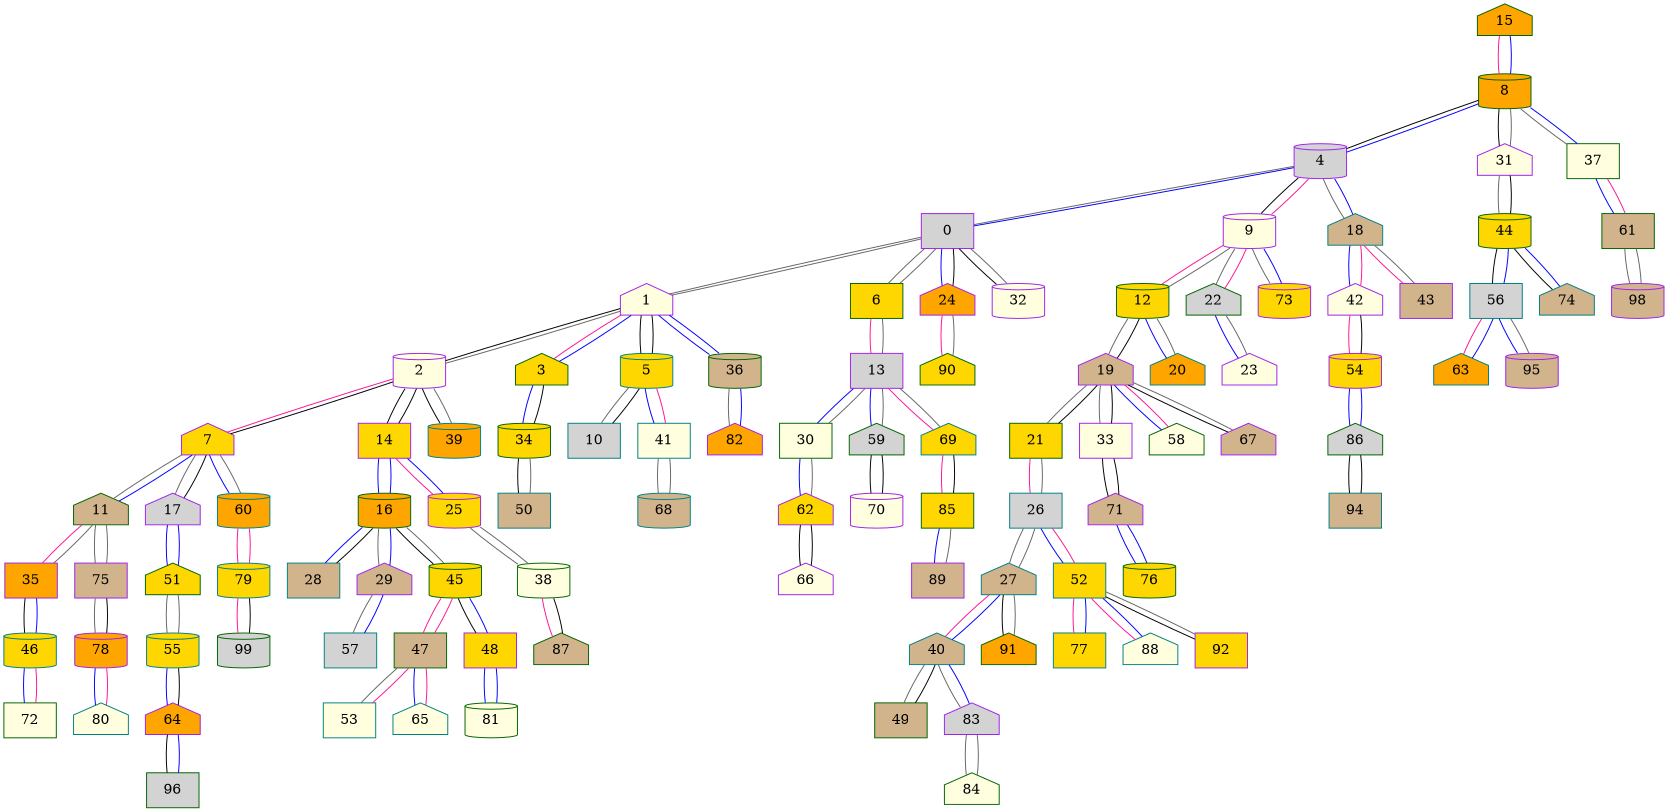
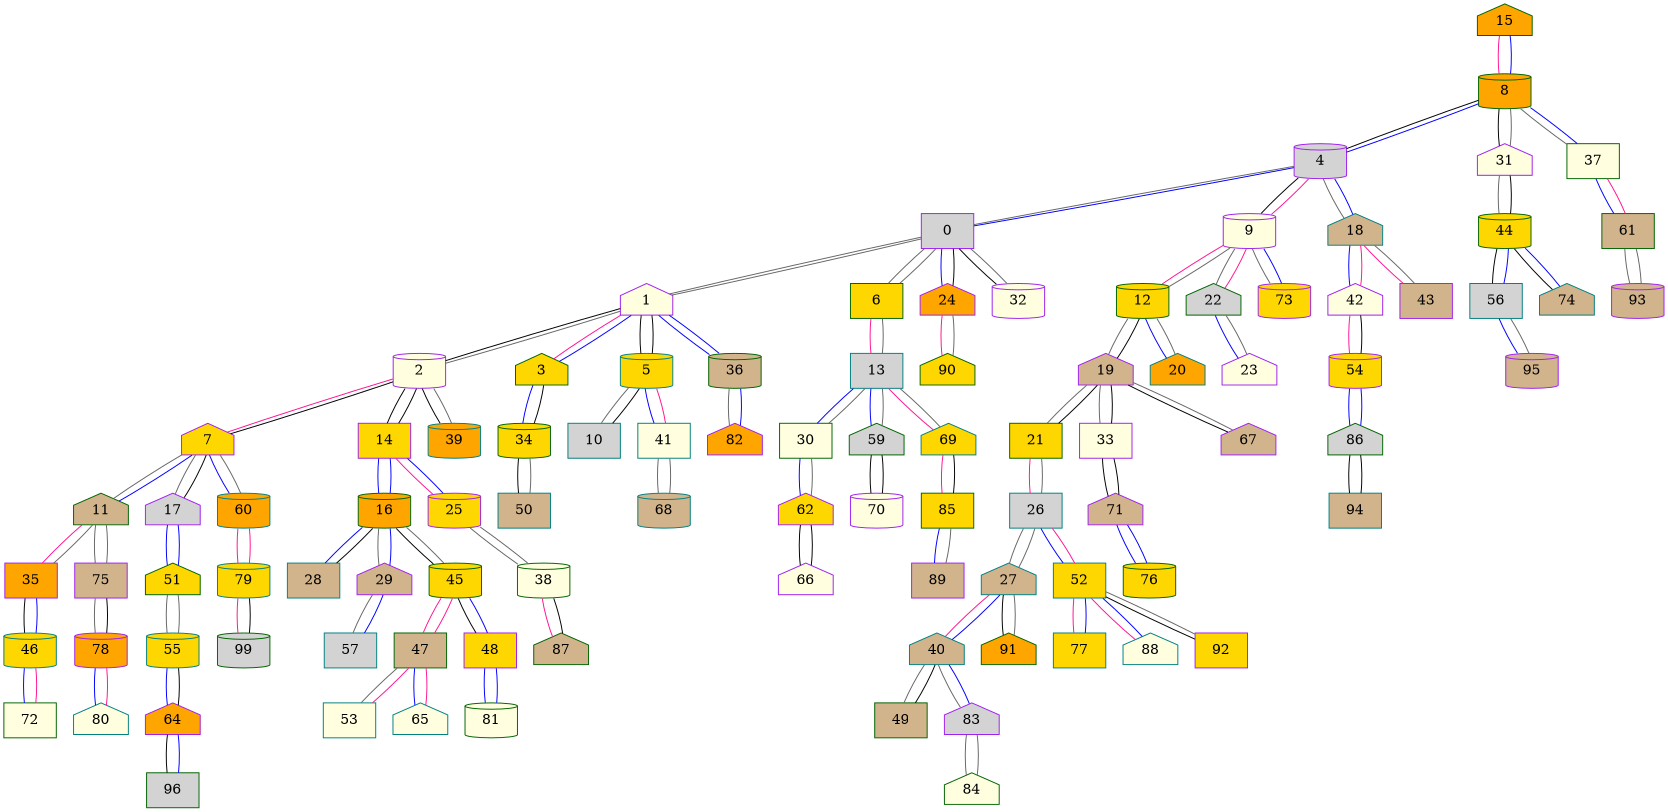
  graph {
    fontname="DejaVu Serif"
    node [color=purple fillcolor=gold fontname="DejaVu Serif" shape=house style=filled]
    edge [color=gray40 fontname="DejaVu Serif"]
    15 [color=darkgreen fillcolor=orange]
    8 [color=darkgreen fillcolor=orange shape=cylinder]
    4 [fillcolor=lightgrey shape=cylinder]
    31 [fillcolor=lightyellow]
    37 [color=darkgreen fillcolor=lightyellow shape=box]
    0 [fillcolor=lightgrey shape=box]
    9 [fillcolor=lightyellow shape=cylinder]
    18 [color=teal fillcolor=tan]
    44 [color=darkgreen shape=cylinder]
    61 [color=darkgreen fillcolor=tan shape=box]
    1 [fillcolor=lightyellow]
    6 [color=darkgreen shape=box]
    24 [fillcolor=orange]
    32 [fillcolor=lightyellow shape=cylinder]
    12 [color=darkgreen shape=cylinder]
    22 [color=darkgreen fillcolor=lightgrey]
    73 [shape=cylinder]
    42 [fillcolor=lightyellow]
    43 [fillcolor=tan shape=box]
    56 [color=teal fillcolor=lightgrey shape=box]
    74 [color=teal fillcolor=tan]
-   93 [fillcolor=tan shape=cylinder label=98]
+   93 [fillcolor=tan shape=cylinder]
    2 [fillcolor=lightyellow shape=cylinder]
    3 [color=darkgreen]
    5 [color=teal shape=cylinder]
    36 [color=darkgreen fillcolor=tan shape=cylinder]
-   13 [fillcolor=lightgrey shape=box]
+   13 [color=teal fillcolor=lightgrey shape=box]
    90 [color=darkgreen]
    19 [fillcolor=tan]
    20 [color=teal fillcolor=orange]
    23 [fillcolor=lightyellow]
    54 [shape=cylinder]
    7
    14 [shape=box]
    39 [color=teal fillcolor=orange shape=cylinder]
    34 [color=darkgreen shape=cylinder]
    10 [color=teal fillcolor=lightgrey shape=box]
    41 [color=teal fillcolor=lightyellow shape=box]
    82 [fillcolor=orange]
    30 [color=darkgreen fillcolor=lightyellow shape=box]
    59 [color=darkgreen fillcolor=lightgrey]
    69 [color=teal]
    11 [color=darkgreen fillcolor=tan]
    17 [fillcolor=lightgrey]
    60 [color=teal fillcolor=orange shape=cylinder]
    16 [color=darkgreen fillcolor=orange shape=cylinder]
    25 [shape=cylinder]
    50 [color=teal fillcolor=tan shape=box]
    68 [color=teal fillcolor=tan shape=cylinder]
    35 [fillcolor=orange shape=box]
    75 [fillcolor=tan shape=box]
    51 [color=darkgreen]
    79 [color=teal shape=cylinder]
    28 [color=teal fillcolor=tan shape=box]
    29 [fillcolor=tan]
    45 [color=darkgreen shape=cylinder]
    38 [color=darkgreen fillcolor=lightyellow shape=cylinder]
    46 [color=teal shape=cylinder]
    78 [fillcolor=orange shape=cylinder]
    55 [color=teal shape=cylinder]
    99 [color=darkgreen fillcolor=lightgrey shape=cylinder]
    72 [color=darkgreen fillcolor=lightyellow shape=box]
    80 [color=teal fillcolor=lightyellow]
    64 [fillcolor=orange]
    96 [color=darkgreen fillcolor=lightgrey shape=box]
    57 [color=teal fillcolor=lightgrey shape=box]
    47 [color=darkgreen fillcolor=tan shape=box]
    48 [shape=box]
    87 [color=darkgreen fillcolor=tan]
    53 [color=teal fillcolor=lightyellow shape=box]
    65 [color=teal fillcolor=lightyellow]
    81 [color=darkgreen fillcolor=lightyellow shape=cylinder]
    62
    70 [fillcolor=lightyellow shape=cylinder]
    85 [color=darkgreen shape=box]
    66 [fillcolor=lightyellow]
    89 [fillcolor=tan shape=box]
    21 [color=darkgreen shape=box]
    33 [fillcolor=lightyellow shape=box]
-   58 [color=darkgreen fillcolor=lightyellow]
    67 [fillcolor=tan]
    26 [color=teal fillcolor=lightgrey shape=box]
    71 [fillcolor=tan]
    27 [color=teal fillcolor=tan]
    52 [color=teal shape=box]
    76 [color=darkgreen shape=cylinder]
    40 [color=teal fillcolor=tan]
    91 [color=darkgreen fillcolor=orange]
    77 [color=teal shape=box]
    88 [color=teal fillcolor=lightyellow]
    92 [shape=box]
    49 [color=darkgreen fillcolor=tan shape=box]
    83 [fillcolor=lightgrey]
    84 [color=darkgreen fillcolor=lightyellow]
    86 [color=darkgreen fillcolor=lightgrey]
    94 [color=teal fillcolor=tan shape=box]
-   63 [color=teal fillcolor=orange]
    95 [fillcolor=tan shape=cylinder]
    15 -- 8 [color=deeppink]
    8 -- 15 [color=blue]
    8 -- 4 [color=black]
    8 -- 31 [color=black]
    8 -- 37
    4 -- 8 [color=blue]
    4 -- 0
    4 -- 9 [color=black]
    4 -- 18
    31 -- 8
    31 -- 44
    37 -- 8 [color=blue]
    37 -- 61 [color=blue]
    0 -- 4 [color=blue]
    0 -- 1
    0 -- 6
    0 -- 24 [color=blue]
    0 -- 32 [color=black]
    9 -- 4 [color=deeppink]
    9 -- 12 [color=deeppink]
    9 -- 22
    9 -- 73
    18 -- 4 [color=blue]
    18 -- 42 [color=blue]
    18 -- 43 [color=deeppink]
    44 -- 31 [color=black]
    44 -- 56 [color=black]
    44 -- 74 [color=black]
    61 -- 37 [color=deeppink]
    61 -- 93
    1 -- 0
    1 -- 2 [color=black]
    1 -- 3 [color=deeppink]
    1 -- 5 [color=black]
    1 -- 36 [color=blue]
    6 -- 0
    6 -- 13 [color=deeppink]
    24 -- 0 [color=black]
    24 -- 90 [color=deeppink]
    32 -- 0
    12 -- 9
    12 -- 19
    12 -- 20 [color=blue]
    22 -- 9 [color=deeppink]
    22 -- 23 [color=blue]
    73 -- 9 [color=blue]
    42 -- 18 [color=deeppink]
    42 -- 54 [color=deeppink]
    43 -- 18
    56 -- 44 [color=blue]
-   56 -- 63 [color=deeppink]
    56 -- 95 [color=blue]
    74 -- 44 [color=blue]
    93 -- 61
    2 -- 1
    2 -- 7 [color=deeppink]
    2 -- 14 [color=black]
    2 -- 39 [color=black]
    3 -- 1 [color=blue]
    3 -- 34 [color=blue]
    5 -- 1 [color=black]
    5 -- 10
    5 -- 41 [color=blue]
    36 -- 1 [color=blue]
    36 -- 82
    13 -- 6
    13 -- 30 [color=blue]
    13 -- 59 [color=blue]
    13 -- 69 [color=deeppink]
    90 -- 24
    19 -- 12 [color=black]
    19 -- 21
    19 -- 33
-   19 -- 58 [color=blue]
    19 -- 67 [color=black]
    20 -- 12
    23 -- 22
    54 -- 42 [color=black]
    54 -- 86 [color=blue]
    7 -- 2 [color=black]
    7 -- 11
    7 -- 17
    7 -- 60 [color=blue]
    14 -- 2 [color=black]
    14 -- 16 [color=blue]
    14 -- 25 [color=deeppink]
    39 -- 2
    34 -- 3 [color=black]
    34 -- 50 [color=black]
    10 -- 5 [color=black]
    41 -- 5 [color=deeppink]
    41 -- 68
    82 -- 36 [color=blue]
    30 -- 13
    30 -- 62 [color=blue]
    59 -- 13
    59 -- 70 [color=black]
    69 -- 13
    69 -- 85 [color=deeppink]
    11 -- 7 [color=blue]
    11 -- 35 [color=deeppink]
    11 -- 75
    17 -- 7 [color=black]
    17 -- 51 [color=blue]
    60 -- 7
    60 -- 79 [color=deeppink]
    16 -- 14 [color=blue]
    16 -- 28 [color=blue]
    16 -- 29
    16 -- 45 [color=black]
    25 -- 14 [color=blue]
    25 -- 38
    50 -- 34
    68 -- 41
    35 -- 11
    35 -- 46 [color=black]
    75 -- 11
    75 -- 78
    51 -- 17 [color=blue]
    51 -- 55
    79 -- 60 [color=deeppink]
    79 -- 99 [color=deeppink]
    28 -- 16 [color=black]
    29 -- 16 [color=blue]
    29 -- 57
    45 -- 16
    45 -- 47 [color=deeppink]
    45 -- 48 [color=black]
    38 -- 25
    38 -- 87 [color=deeppink]
    46 -- 35 [color=blue]
    46 -- 72 [color=blue]
    78 -- 75 [color=black]
    78 -- 80 [color=blue]
    55 -- 51
    55 -- 64 [color=blue]
    99 -- 79 [color=black]
    72 -- 46 [color=deeppink]
    80 -- 78 [color=deeppink]
    64 -- 55 [color=black]
    64 -- 96 [color=black]
    96 -- 64 [color=blue]
    57 -- 29 [color=blue]
    47 -- 45 [color=deeppink]
    47 -- 53
    47 -- 65 [color=blue]
    48 -- 45 [color=blue]
    48 -- 81 [color=blue]
    87 -- 38 [color=black]
    53 -- 47 [color=deeppink]
    65 -- 47 [color=deeppink]
    81 -- 48 [color=blue]
    62 -- 30
    62 -- 66 [color=black]
    70 -- 59 [color=black]
    85 -- 69 [color=black]
    85 -- 89 [color=blue]
    66 -- 62 [color=black]
    89 -- 85
    21 -- 19 [color=black]
    21 -- 26 [color=deeppink]
    33 -- 19 [color=black]
    33 -- 71 [color=black]
-   58 -- 19 [color=deeppink]
    67 -- 19
    26 -- 21
    26 -- 27
    26 -- 52 [color=blue]
    71 -- 33 [color=black]
    71 -- 76 [color=blue]
    27 -- 26
    27 -- 40 [color=deeppink]
    27 -- 91 [color=black]
    52 -- 26 [color=deeppink]
    52 -- 77 [color=deeppink]
    52 -- 88 [color=deeppink]
    52 -- 92 [color=black]
    76 -- 71 [color=blue]
    40 -- 27 [color=blue]
    40 -- 49
    40 -- 83
    91 -- 27
    77 -- 52 [color=blue]
    88 -- 52 [color=blue]
    92 -- 52
    49 -- 40 [color=black]
    83 -- 40 [color=blue]
    83 -- 84
    84 -- 83
    86 -- 54 [color=blue]
    86 -- 94 [color=black]
    94 -- 86 [color=black]
-   63 -- 56 [color=blue]
    95 -- 56
  }
